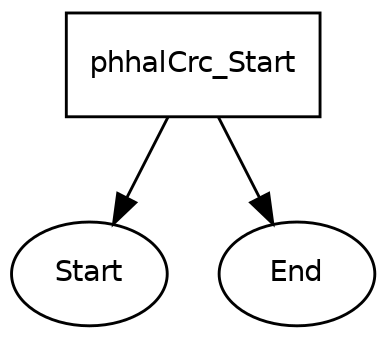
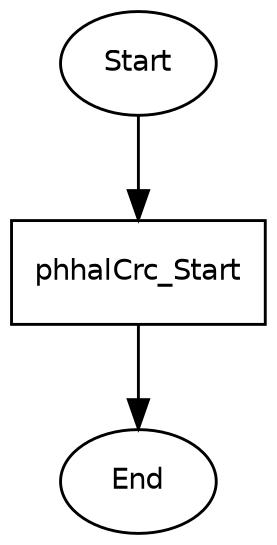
  digraph {
    node [fontname=Helvetica fontsize=10 shape=oval]
    n1 [label=phhalCrc_Start shape=record]
    Start
    End
    n1 -> End
-   n1 -> Start
+   Start -> n1
  }
